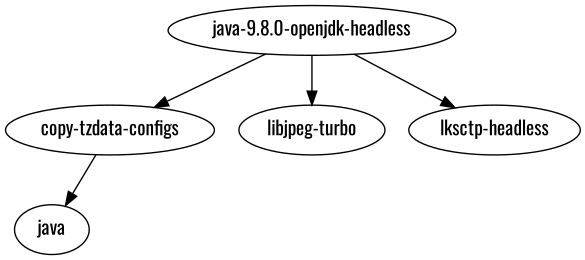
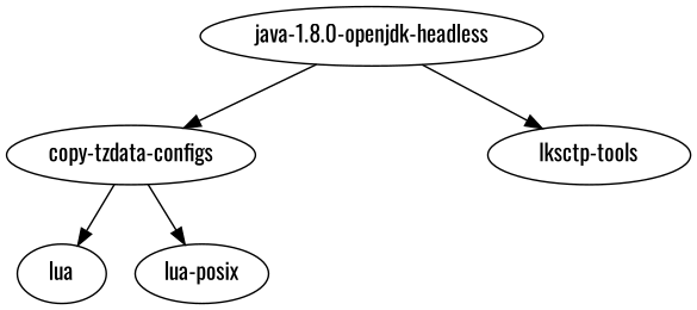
  strict digraph {
    fontname=Oswald
    node [fontname=Oswald]
    edge [fontname=Oswald]
    n1 [label="copy-tzdata-configs"]
-   lua [label=java]
-   "java-1.8.0-openjdk-headless" [label="java-9.8.0-openjdk-headless"]
-   "libjpeg-turbo"
-   "lksctp-tools" [label="lksctp-headless"]
+   lua
+   "lua-posix"
+   "java-1.8.0-openjdk-headless"
+   "lksctp-tools"
    n1 -> lua
+   n1 -> "lua-posix"
    "java-1.8.0-openjdk-headless" -> n1
-   "java-1.8.0-openjdk-headless" -> "libjpeg-turbo"
    "java-1.8.0-openjdk-headless" -> "lksctp-tools"
  }
